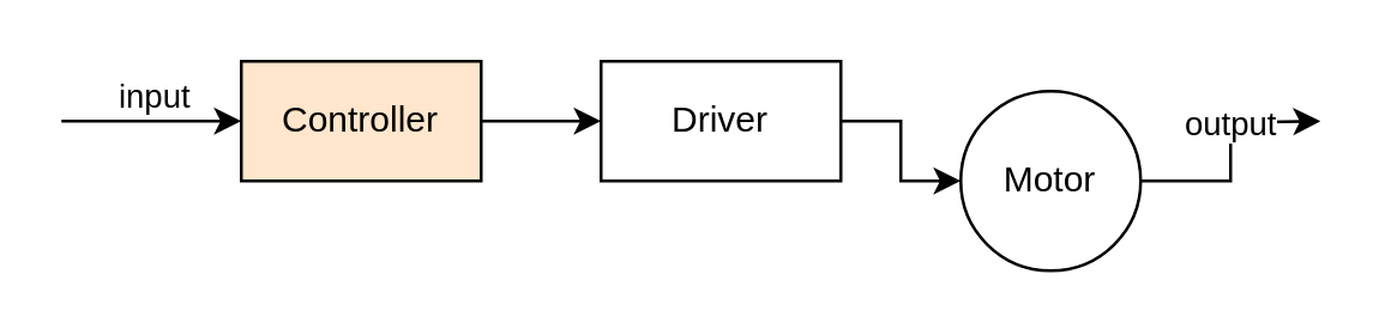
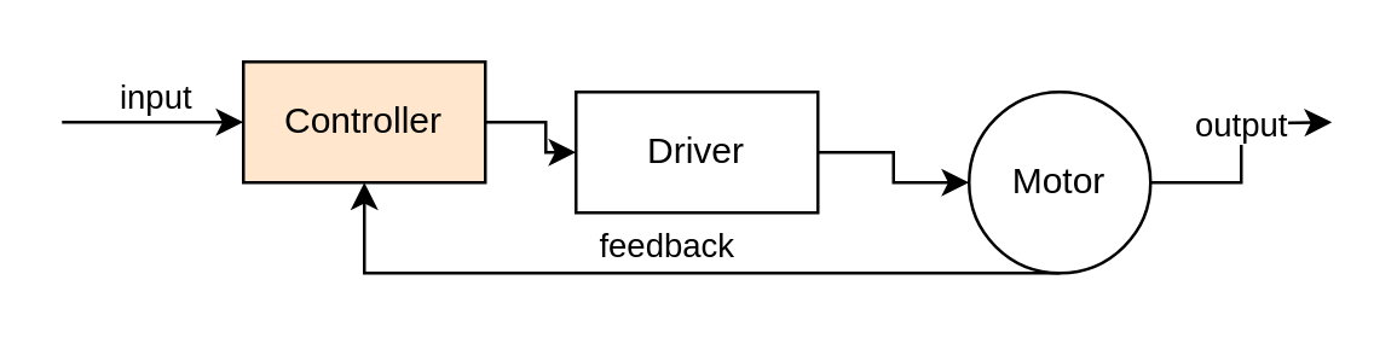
  <mxCell id="0" />
  <mxCell id="1" parent="0" />
  <mxCell id="2" value="" style="edgeStyle=orthogonalEdgeStyle;rounded=0;orthogonalLoop=1;jettySize=auto;html=1;" parent="1" source="4" target="6" edge="1"><mxGeometry relative="1" as="geometry" /></mxCell>
  <mxCell id="3" value="input" style="edgeStyle=orthogonalEdgeStyle;rounded=0;orthogonalLoop=1;jettySize=auto;html=1;startArrow=classic;startFill=1;endArrow=none;endFill=0;labelPosition=center;verticalLabelPosition=top;align=center;verticalAlign=bottom;" edge="1" parent="1" source="4"><mxGeometry relative="1" as="geometry"><mxPoint x="20" y="40" as="targetPoint" /></mxGeometry></mxCell>
  <mxCell id="4" value="Controller" style="rounded=0;whiteSpace=wrap;html=1;fillColor=#ffe6cc;" parent="1" vertex="1"><mxGeometry x="80" y="20" width="80" height="40" as="geometry" /></mxCell>
  <mxCell id="5" value="" style="edgeStyle=orthogonalEdgeStyle;rounded=0;orthogonalLoop=1;jettySize=auto;html=1;" parent="1" source="6" target="9" edge="1"><mxGeometry relative="1" as="geometry" /></mxCell>
- <mxCell id="6" value="Driver" style="rounded=0;whiteSpace=wrap;html=1;" parent="1" vertex="1"><mxGeometry x="200" y="20" width="80" height="40" as="geometry" /></mxCell>
+ <mxCell id="6" value="Driver" style="rounded=0;whiteSpace=wrap;html=1;" parent="1" vertex="1"><mxGeometry x="190" y="30" width="80" height="40" as="geometry" /></mxCell>
+ <mxCell id="7" value="feedback" style="edgeStyle=orthogonalEdgeStyle;rounded=0;orthogonalLoop=1;jettySize=auto;html=1;entryX=0.5;entryY=1;entryDx=0;entryDy=0;labelPosition=center;verticalLabelPosition=top;align=center;verticalAlign=bottom;" parent="1" source="9" target="4" edge="1"><mxGeometry relative="1" as="geometry"><Array as="points"><mxPoint x="350" y="90" /><mxPoint x="120" y="90" /></Array></mxGeometry></mxCell>
  <mxCell id="8" value="output" style="edgeStyle=orthogonalEdgeStyle;rounded=0;orthogonalLoop=1;jettySize=auto;html=1;labelPosition=center;verticalLabelPosition=top;align=center;verticalAlign=bottom;" edge="1" parent="1" source="9"><mxGeometry relative="1" as="geometry"><mxPoint x="440" y="40" as="targetPoint" /></mxGeometry></mxCell>
  <mxCell id="9" value="Motor" style="ellipse;whiteSpace=wrap;html=1;aspect=fixed;" parent="1" vertex="1"><mxGeometry x="320" y="30" width="60" height="60" as="geometry" /></mxCell>
